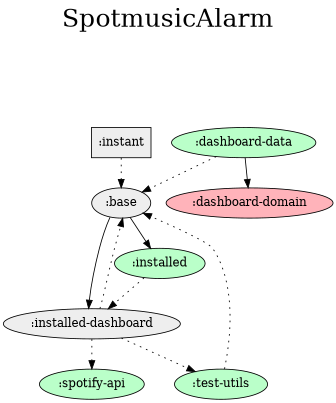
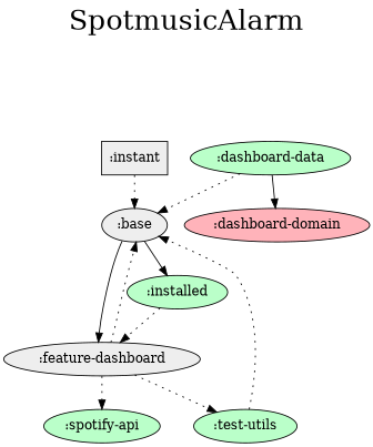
  digraph {
    fontsize=30
    label="SpotmusicAlarm\n "
    labelloc=t
    rankdir=TB
    node [fillcolor="#baffc9" style=filled]
    edge [style=dotted]
    ":instant" [fillcolor="#eeeeee" shape=box]
    ":base" [fillcolor="#eeeeee"]
-   ":feature-dashboard" [fillcolor="#eeeeee" label=":installed-dashboard"]
+   ":feature-dashboard" [fillcolor="#eeeeee"]
    ":installed"
    ":spotify-api"
    ":test-utils"
    ":dashboard-data"
    ":dashboard-domain" [fillcolor="#ffb3ba"]
    subgraph sub_1 {
      rank=same
      ":instant"
    }
    ":instant" -> ":base"
    ":base" -> ":feature-dashboard" [style=""]
    ":base" -> ":installed" [style=""]
    ":feature-dashboard" -> ":base"
    ":feature-dashboard" -> ":spotify-api"
    ":feature-dashboard" -> ":test-utils"
    ":installed" -> ":feature-dashboard"
    ":test-utils" -> ":base"
    ":dashboard-data" -> ":base"
    ":dashboard-data" -> ":dashboard-domain" [style=""]
  }
